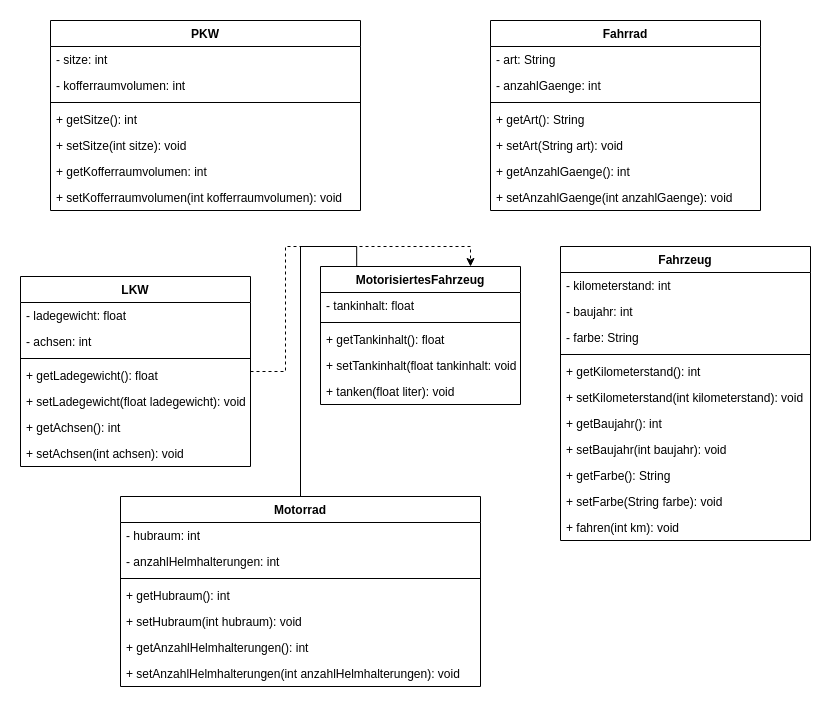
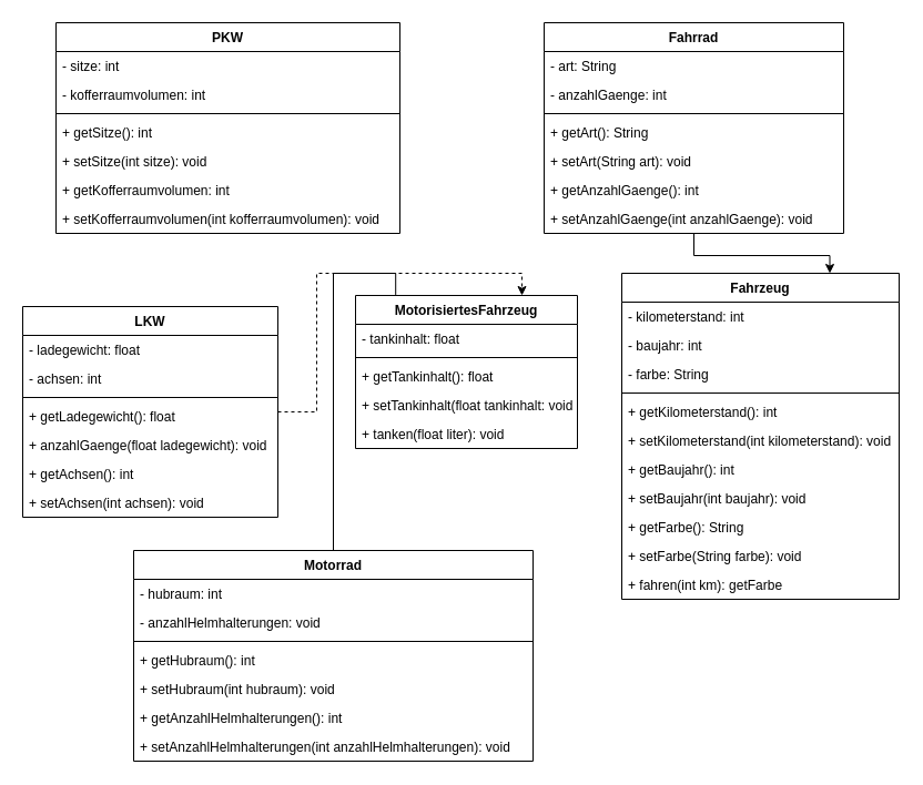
  <mxCell id="0" />
  <mxCell id="1" parent="0" />
  <mxCell id="2" value="Fahrzeug" style="swimlane;fontStyle=1;align=center;verticalAlign=top;childLayout=stackLayout;horizontal=1;startSize=26;horizontalStack=0;resizeParent=1;resizeParentMax=0;resizeLast=0;collapsible=1;marginBottom=0;" parent="1" vertex="1"><mxGeometry x="560" y="246" width="250" height="294" as="geometry" /></mxCell>
  <mxCell id="3" value="- kilometerstand: int" style="text;strokeColor=none;fillColor=none;align=left;verticalAlign=top;spacingLeft=4;spacingRight=4;overflow=hidden;rotatable=0;points=[[0,0.5],[1,0.5]];portConstraint=eastwest;" parent="2" vertex="1"><mxGeometry y="26" width="250" height="26" as="geometry" /></mxCell>
  <mxCell id="4" value="- baujahr: int" style="text;strokeColor=none;fillColor=none;align=left;verticalAlign=top;spacingLeft=4;spacingRight=4;overflow=hidden;rotatable=0;points=[[0,0.5],[1,0.5]];portConstraint=eastwest;" parent="2" vertex="1"><mxGeometry y="52" width="250" height="26" as="geometry" /></mxCell>
  <mxCell id="5" value="- farbe: String" style="text;strokeColor=none;fillColor=none;align=left;verticalAlign=top;spacingLeft=4;spacingRight=4;overflow=hidden;rotatable=0;points=[[0,0.5],[1,0.5]];portConstraint=eastwest;" parent="2" vertex="1"><mxGeometry y="78" width="250" height="26" as="geometry" /></mxCell>
  <mxCell id="6" value="" style="line;strokeWidth=1;fillColor=none;align=left;verticalAlign=middle;spacingTop=-1;spacingLeft=3;spacingRight=3;rotatable=0;labelPosition=right;points=[];portConstraint=eastwest;" parent="2" vertex="1"><mxGeometry y="104" width="250" height="8" as="geometry" /></mxCell>
  <mxCell id="7" value="+ getKilometerstand(): int" style="text;strokeColor=none;fillColor=none;align=left;verticalAlign=top;spacingLeft=4;spacingRight=4;overflow=hidden;rotatable=0;points=[[0,0.5],[1,0.5]];portConstraint=eastwest;" parent="2" vertex="1"><mxGeometry y="112" width="250" height="26" as="geometry" /></mxCell>
  <mxCell id="8" value="+ setKilometerstand(int kilometerstand): void" style="text;strokeColor=none;fillColor=none;align=left;verticalAlign=top;spacingLeft=4;spacingRight=4;overflow=hidden;rotatable=0;points=[[0,0.5],[1,0.5]];portConstraint=eastwest;" parent="2" vertex="1"><mxGeometry y="138" width="250" height="26" as="geometry" /></mxCell>
  <mxCell id="9" value="+ getBaujahr(): int" style="text;strokeColor=none;fillColor=none;align=left;verticalAlign=top;spacingLeft=4;spacingRight=4;overflow=hidden;rotatable=0;points=[[0,0.5],[1,0.5]];portConstraint=eastwest;" vertex="1" parent="2"><mxGeometry y="164" width="250" height="26" as="geometry" /></mxCell>
  <mxCell id="10" value="+ setBaujahr(int baujahr): void" style="text;strokeColor=none;fillColor=none;align=left;verticalAlign=top;spacingLeft=4;spacingRight=4;overflow=hidden;rotatable=0;points=[[0,0.5],[1,0.5]];portConstraint=eastwest;" vertex="1" parent="2"><mxGeometry y="190" width="250" height="26" as="geometry" /></mxCell>
  <mxCell id="11" value="+ getFarbe(): String" style="text;strokeColor=none;fillColor=none;align=left;verticalAlign=top;spacingLeft=4;spacingRight=4;overflow=hidden;rotatable=0;points=[[0,0.5],[1,0.5]];portConstraint=eastwest;" vertex="1" parent="2"><mxGeometry y="216" width="250" height="26" as="geometry" /></mxCell>
  <mxCell id="12" value="+ setFarbe(String farbe): void" style="text;strokeColor=none;fillColor=none;align=left;verticalAlign=top;spacingLeft=4;spacingRight=4;overflow=hidden;rotatable=0;points=[[0,0.5],[1,0.5]];portConstraint=eastwest;" vertex="1" parent="2"><mxGeometry y="242" width="250" height="26" as="geometry" /></mxCell>
- <mxCell id="13" value="+ fahren(int km): void" style="text;strokeColor=none;fillColor=none;align=left;verticalAlign=top;spacingLeft=4;spacingRight=4;overflow=hidden;rotatable=0;points=[[0,0.5],[1,0.5]];portConstraint=eastwest;" vertex="1" parent="2"><mxGeometry y="268" width="250" height="26" as="geometry" /></mxCell>
+ <mxCell id="13" value="+ fahren(int km): getFarbe" style="text;strokeColor=none;fillColor=none;align=left;verticalAlign=top;spacingLeft=4;spacingRight=4;overflow=hidden;rotatable=0;points=[[0,0.5],[1,0.5]];portConstraint=eastwest;" vertex="1" parent="2"><mxGeometry y="268" width="250" height="26" as="geometry" /></mxCell>
  <mxCell id="14" value="PKW" style="swimlane;fontStyle=1;align=center;verticalAlign=top;childLayout=stackLayout;horizontal=1;startSize=26;horizontalStack=0;resizeParent=1;resizeParentMax=0;resizeLast=0;collapsible=1;marginBottom=0;" parent="1" vertex="1"><mxGeometry x="50" y="20" width="310" height="190" as="geometry" /></mxCell>
  <mxCell id="15" value="- sitze: int" style="text;strokeColor=none;fillColor=none;align=left;verticalAlign=top;spacingLeft=4;spacingRight=4;overflow=hidden;rotatable=0;points=[[0,0.5],[1,0.5]];portConstraint=eastwest;" parent="14" vertex="1"><mxGeometry y="26" width="310" height="26" as="geometry" /></mxCell>
  <mxCell id="16" value="- kofferraumvolumen: int" style="text;strokeColor=none;fillColor=none;align=left;verticalAlign=top;spacingLeft=4;spacingRight=4;overflow=hidden;rotatable=0;points=[[0,0.5],[1,0.5]];portConstraint=eastwest;" parent="14" vertex="1"><mxGeometry y="52" width="310" height="26" as="geometry" /></mxCell>
  <mxCell id="17" value="" style="line;strokeWidth=1;fillColor=none;align=left;verticalAlign=middle;spacingTop=-1;spacingLeft=3;spacingRight=3;rotatable=0;labelPosition=right;points=[];portConstraint=eastwest;" parent="14" vertex="1"><mxGeometry y="78" width="310" height="8" as="geometry" /></mxCell>
  <mxCell id="18" value="+ getSitze(): int" style="text;strokeColor=none;fillColor=none;align=left;verticalAlign=top;spacingLeft=4;spacingRight=4;overflow=hidden;rotatable=0;points=[[0,0.5],[1,0.5]];portConstraint=eastwest;" vertex="1" parent="14"><mxGeometry y="86" width="310" height="26" as="geometry" /></mxCell>
  <mxCell id="19" value="+ setSitze(int sitze): void&#10;" style="text;strokeColor=none;fillColor=none;align=left;verticalAlign=top;spacingLeft=4;spacingRight=4;overflow=hidden;rotatable=0;points=[[0,0.5],[1,0.5]];portConstraint=eastwest;" vertex="1" parent="14"><mxGeometry y="112" width="310" height="26" as="geometry" /></mxCell>
  <mxCell id="20" value="+ getKofferraumvolumen: int" style="text;strokeColor=none;fillColor=none;align=left;verticalAlign=top;spacingLeft=4;spacingRight=4;overflow=hidden;rotatable=0;points=[[0,0.5],[1,0.5]];portConstraint=eastwest;" vertex="1" parent="14"><mxGeometry y="138" width="310" height="26" as="geometry" /></mxCell>
  <mxCell id="21" value="+ setKofferraumvolumen(int kofferraumvolumen): void" style="text;strokeColor=none;fillColor=none;align=left;verticalAlign=top;spacingLeft=4;spacingRight=4;overflow=hidden;rotatable=0;points=[[0,0.5],[1,0.5]];portConstraint=eastwest;" vertex="1" parent="14"><mxGeometry y="164" width="310" height="26" as="geometry" /></mxCell>
  <mxCell id="22" style="edgeStyle=orthogonalEdgeStyle;rounded=0;orthogonalLoop=1;jettySize=auto;html=1;entryX=0.75;entryY=0;entryDx=0;entryDy=0;dashed=1;" edge="1" parent="1" source="23" target="49"><mxGeometry relative="1" as="geometry" /></mxCell>
  <mxCell id="23" value="LKW" style="swimlane;fontStyle=1;align=center;verticalAlign=top;childLayout=stackLayout;horizontal=1;startSize=26;horizontalStack=0;resizeParent=1;resizeParentMax=0;resizeLast=0;collapsible=1;marginBottom=0;" parent="1" vertex="1"><mxGeometry x="20" y="276" width="230" height="190" as="geometry" /></mxCell>
  <mxCell id="24" value="- ladegewicht: float" style="text;strokeColor=none;fillColor=none;align=left;verticalAlign=top;spacingLeft=4;spacingRight=4;overflow=hidden;rotatable=0;points=[[0,0.5],[1,0.5]];portConstraint=eastwest;" parent="23" vertex="1"><mxGeometry y="26" width="230" height="26" as="geometry" /></mxCell>
  <mxCell id="25" value="- achsen: int" style="text;strokeColor=none;fillColor=none;align=left;verticalAlign=top;spacingLeft=4;spacingRight=4;overflow=hidden;rotatable=0;points=[[0,0.5],[1,0.5]];portConstraint=eastwest;" parent="23" vertex="1"><mxGeometry y="52" width="230" height="26" as="geometry" /></mxCell>
  <mxCell id="26" value="" style="line;strokeWidth=1;fillColor=none;align=left;verticalAlign=middle;spacingTop=-1;spacingLeft=3;spacingRight=3;rotatable=0;labelPosition=right;points=[];portConstraint=eastwest;" parent="23" vertex="1"><mxGeometry y="78" width="230" height="8" as="geometry" /></mxCell>
  <mxCell id="27" value="+ getLadegewicht(): float" style="text;strokeColor=none;fillColor=none;align=left;verticalAlign=top;spacingLeft=4;spacingRight=4;overflow=hidden;rotatable=0;points=[[0,0.5],[1,0.5]];portConstraint=eastwest;" vertex="1" parent="23"><mxGeometry y="86" width="230" height="26" as="geometry" /></mxCell>
- <mxCell id="28" value="+ setLadegewicht(float ladegewicht): void" style="text;strokeColor=none;fillColor=none;align=left;verticalAlign=top;spacingLeft=4;spacingRight=4;overflow=hidden;rotatable=0;points=[[0,0.5],[1,0.5]];portConstraint=eastwest;" vertex="1" parent="23"><mxGeometry y="112" width="230" height="26" as="geometry" /></mxCell>
+ <mxCell id="28" value="+ anzahlGaenge(float ladegewicht): void" style="text;strokeColor=none;fillColor=none;align=left;verticalAlign=top;spacingLeft=4;spacingRight=4;overflow=hidden;rotatable=0;points=[[0,0.5],[1,0.5]];portConstraint=eastwest;" vertex="1" parent="23"><mxGeometry y="112" width="230" height="26" as="geometry" /></mxCell>
  <mxCell id="29" value="+ getAchsen(): int" style="text;strokeColor=none;fillColor=none;align=left;verticalAlign=top;spacingLeft=4;spacingRight=4;overflow=hidden;rotatable=0;points=[[0,0.5],[1,0.5]];portConstraint=eastwest;" vertex="1" parent="23"><mxGeometry y="138" width="230" height="26" as="geometry" /></mxCell>
  <mxCell id="30" value="+ setAchsen(int achsen): void" style="text;strokeColor=none;fillColor=none;align=left;verticalAlign=top;spacingLeft=4;spacingRight=4;overflow=hidden;rotatable=0;points=[[0,0.5],[1,0.5]];portConstraint=eastwest;" vertex="1" parent="23"><mxGeometry y="164" width="230" height="26" as="geometry" /></mxCell>
  <mxCell id="31" style="edgeStyle=orthogonalEdgeStyle;rounded=0;orthogonalLoop=1;jettySize=auto;html=1;entryX=0.181;entryY=-0.004;entryDx=0;entryDy=0;entryPerimeter=0;endArrow=none;" edge="1" parent="1" source="32" target="49"><mxGeometry relative="1" as="geometry" /></mxCell>
  <mxCell id="32" value="Motorrad" style="swimlane;fontStyle=1;align=center;verticalAlign=top;childLayout=stackLayout;horizontal=1;startSize=26;horizontalStack=0;resizeParent=1;resizeParentMax=0;resizeLast=0;collapsible=1;marginBottom=0;" parent="1" vertex="1"><mxGeometry x="120" y="496" width="360" height="190" as="geometry" /></mxCell>
  <mxCell id="33" value="- hubraum: int" style="text;strokeColor=none;fillColor=none;align=left;verticalAlign=top;spacingLeft=4;spacingRight=4;overflow=hidden;rotatable=0;points=[[0,0.5],[1,0.5]];portConstraint=eastwest;" parent="32" vertex="1"><mxGeometry y="26" width="360" height="26" as="geometry" /></mxCell>
- <mxCell id="34" value="- anzahlHelmhalterungen: int" style="text;strokeColor=none;fillColor=none;align=left;verticalAlign=top;spacingLeft=4;spacingRight=4;overflow=hidden;rotatable=0;points=[[0,0.5],[1,0.5]];portConstraint=eastwest;" parent="32" vertex="1"><mxGeometry y="52" width="360" height="26" as="geometry" /></mxCell>
+ <mxCell id="34" value="- anzahlHelmhalterungen: void" style="text;strokeColor=none;fillColor=none;align=left;verticalAlign=top;spacingLeft=4;spacingRight=4;overflow=hidden;rotatable=0;points=[[0,0.5],[1,0.5]];portConstraint=eastwest;" parent="32" vertex="1"><mxGeometry y="52" width="360" height="26" as="geometry" /></mxCell>
  <mxCell id="35" value="" style="line;strokeWidth=1;fillColor=none;align=left;verticalAlign=middle;spacingTop=-1;spacingLeft=3;spacingRight=3;rotatable=0;labelPosition=right;points=[];portConstraint=eastwest;" parent="32" vertex="1"><mxGeometry y="78" width="360" height="8" as="geometry" /></mxCell>
  <mxCell id="36" value="+ getHubraum(): int" style="text;strokeColor=none;fillColor=none;align=left;verticalAlign=top;spacingLeft=4;spacingRight=4;overflow=hidden;rotatable=0;points=[[0,0.5],[1,0.5]];portConstraint=eastwest;" vertex="1" parent="32"><mxGeometry y="86" width="360" height="26" as="geometry" /></mxCell>
  <mxCell id="37" value="+ setHubraum(int hubraum): void" style="text;strokeColor=none;fillColor=none;align=left;verticalAlign=top;spacingLeft=4;spacingRight=4;overflow=hidden;rotatable=0;points=[[0,0.5],[1,0.5]];portConstraint=eastwest;" vertex="1" parent="32"><mxGeometry y="112" width="360" height="26" as="geometry" /></mxCell>
  <mxCell id="38" value="+ getAnzahlHelmhalterungen(): int" style="text;strokeColor=none;fillColor=none;align=left;verticalAlign=top;spacingLeft=4;spacingRight=4;overflow=hidden;rotatable=0;points=[[0,0.5],[1,0.5]];portConstraint=eastwest;" vertex="1" parent="32"><mxGeometry y="138" width="360" height="26" as="geometry" /></mxCell>
  <mxCell id="39" value="+ setAnzahlHelmhalterungen(int anzahlHelmhalterungen): void" style="text;strokeColor=none;fillColor=none;align=left;verticalAlign=top;spacingLeft=4;spacingRight=4;overflow=hidden;rotatable=0;points=[[0,0.5],[1,0.5]];portConstraint=eastwest;" vertex="1" parent="32"><mxGeometry y="164" width="360" height="26" as="geometry" /></mxCell>
+ <mxCell id="40" style="edgeStyle=orthogonalEdgeStyle;rounded=0;orthogonalLoop=1;jettySize=auto;html=1;entryX=0.75;entryY=0;entryDx=0;entryDy=0;" edge="1" parent="1" source="41" target="2"><mxGeometry relative="1" as="geometry" /></mxCell>
  <mxCell id="41" value="Fahrrad" style="swimlane;fontStyle=1;align=center;verticalAlign=top;childLayout=stackLayout;horizontal=1;startSize=26;horizontalStack=0;resizeParent=1;resizeParentMax=0;resizeLast=0;collapsible=1;marginBottom=0;" parent="1" vertex="1"><mxGeometry x="490" y="20" width="270" height="190" as="geometry" /></mxCell>
  <mxCell id="42" value="- art: String" style="text;strokeColor=none;fillColor=none;align=left;verticalAlign=top;spacingLeft=4;spacingRight=4;overflow=hidden;rotatable=0;points=[[0,0.5],[1,0.5]];portConstraint=eastwest;" parent="41" vertex="1"><mxGeometry y="26" width="270" height="26" as="geometry" /></mxCell>
  <mxCell id="43" value="- anzahlGaenge: int" style="text;strokeColor=none;fillColor=none;align=left;verticalAlign=top;spacingLeft=4;spacingRight=4;overflow=hidden;rotatable=0;points=[[0,0.5],[1,0.5]];portConstraint=eastwest;" parent="41" vertex="1"><mxGeometry y="52" width="270" height="26" as="geometry" /></mxCell>
  <mxCell id="44" value="" style="line;strokeWidth=1;fillColor=none;align=left;verticalAlign=middle;spacingTop=-1;spacingLeft=3;spacingRight=3;rotatable=0;labelPosition=right;points=[];portConstraint=eastwest;" parent="41" vertex="1"><mxGeometry y="78" width="270" height="8" as="geometry" /></mxCell>
  <mxCell id="45" value="+ getArt(): String" style="text;strokeColor=none;fillColor=none;align=left;verticalAlign=top;spacingLeft=4;spacingRight=4;overflow=hidden;rotatable=0;points=[[0,0.5],[1,0.5]];portConstraint=eastwest;" vertex="1" parent="41"><mxGeometry y="86" width="270" height="26" as="geometry" /></mxCell>
  <mxCell id="46" value="+ setArt(String art): void" style="text;strokeColor=none;fillColor=none;align=left;verticalAlign=top;spacingLeft=4;spacingRight=4;overflow=hidden;rotatable=0;points=[[0,0.5],[1,0.5]];portConstraint=eastwest;" vertex="1" parent="41"><mxGeometry y="112" width="270" height="26" as="geometry" /></mxCell>
  <mxCell id="47" value="+ getAnzahlGaenge(): int" style="text;strokeColor=none;fillColor=none;align=left;verticalAlign=top;spacingLeft=4;spacingRight=4;overflow=hidden;rotatable=0;points=[[0,0.5],[1,0.5]];portConstraint=eastwest;" vertex="1" parent="41"><mxGeometry y="138" width="270" height="26" as="geometry" /></mxCell>
  <mxCell id="48" value="+ setAnzahlGaenge(int anzahlGaenge): void" style="text;strokeColor=none;fillColor=none;align=left;verticalAlign=top;spacingLeft=4;spacingRight=4;overflow=hidden;rotatable=0;points=[[0,0.5],[1,0.5]];portConstraint=eastwest;" vertex="1" parent="41"><mxGeometry y="164" width="270" height="26" as="geometry" /></mxCell>
  <mxCell id="49" value="MotorisiertesFahrzeug" style="swimlane;fontStyle=1;align=center;verticalAlign=top;childLayout=stackLayout;horizontal=1;startSize=26;horizontalStack=0;resizeParent=1;resizeParentMax=0;resizeLast=0;collapsible=1;marginBottom=0;" vertex="1" parent="1"><mxGeometry x="320" y="266" width="200" height="138" as="geometry" /></mxCell>
  <mxCell id="50" value="- tankinhalt: float" style="text;strokeColor=none;fillColor=none;align=left;verticalAlign=top;spacingLeft=4;spacingRight=4;overflow=hidden;rotatable=0;points=[[0,0.5],[1,0.5]];portConstraint=eastwest;" vertex="1" parent="49"><mxGeometry y="26" width="200" height="26" as="geometry" /></mxCell>
  <mxCell id="51" value="" style="line;strokeWidth=1;fillColor=none;align=left;verticalAlign=middle;spacingTop=-1;spacingLeft=3;spacingRight=3;rotatable=0;labelPosition=right;points=[];portConstraint=eastwest;" vertex="1" parent="49"><mxGeometry y="52" width="200" height="8" as="geometry" /></mxCell>
  <mxCell id="52" value="+ getTankinhalt(): float" style="text;strokeColor=none;fillColor=none;align=left;verticalAlign=top;spacingLeft=4;spacingRight=4;overflow=hidden;rotatable=0;points=[[0,0.5],[1,0.5]];portConstraint=eastwest;" vertex="1" parent="49"><mxGeometry y="60" width="200" height="26" as="geometry" /></mxCell>
  <mxCell id="53" value="+ setTankinhalt(float tankinhalt: void" style="text;strokeColor=none;fillColor=none;align=left;verticalAlign=top;spacingLeft=4;spacingRight=4;overflow=hidden;rotatable=0;points=[[0,0.5],[1,0.5]];portConstraint=eastwest;" vertex="1" parent="49"><mxGeometry y="86" width="200" height="26" as="geometry" /></mxCell>
  <mxCell id="54" value="+ tanken(float liter): void" style="text;strokeColor=none;fillColor=none;align=left;verticalAlign=top;spacingLeft=4;spacingRight=4;overflow=hidden;rotatable=0;points=[[0,0.5],[1,0.5]];portConstraint=eastwest;" vertex="1" parent="49"><mxGeometry y="112" width="200" height="26" as="geometry" /></mxCell>
